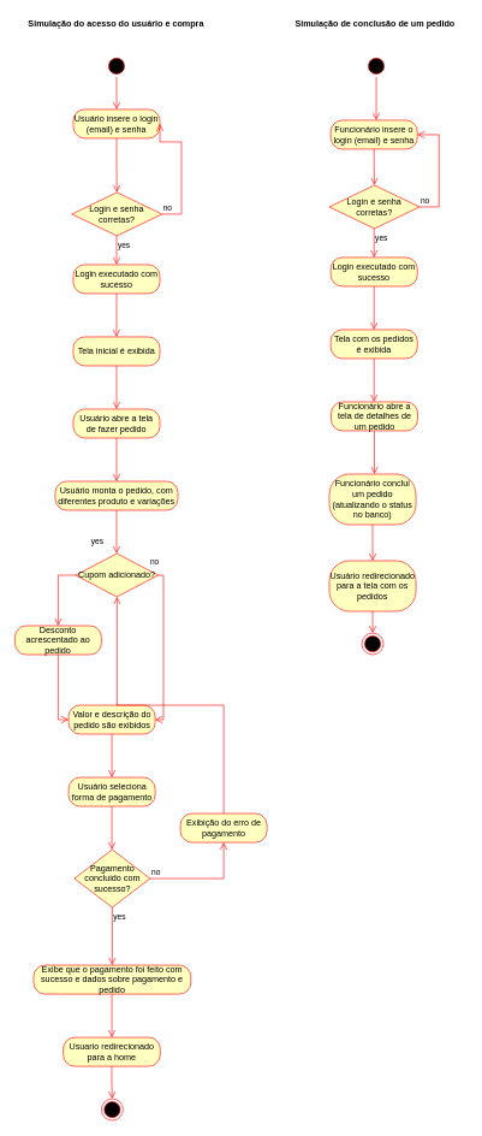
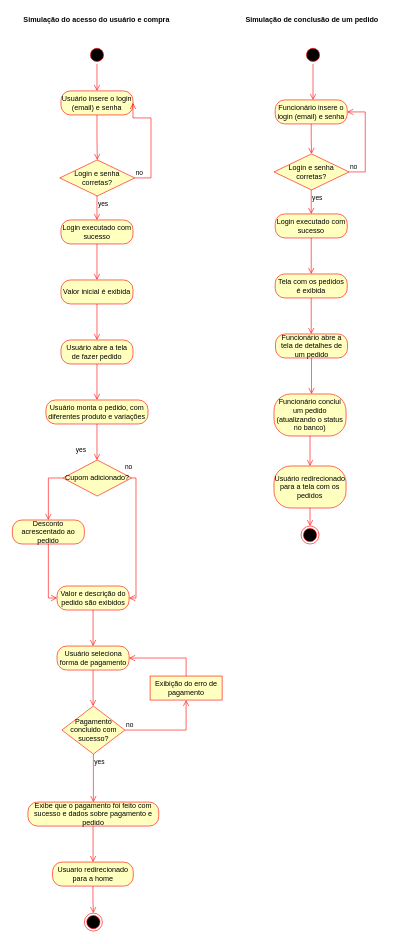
  <mxCell id="0" />
  <mxCell id="1" parent="0" />
  <mxCell id="2" value="" style="ellipse;html=1;shape=startState;fillColor=#000000;strokeColor=#ff0000;" parent="1" vertex="1"><mxGeometry x="146" y="76" width="30" height="30" as="geometry" /></mxCell>
  <mxCell id="3" value="" style="edgeStyle=orthogonalEdgeStyle;html=1;verticalAlign=bottom;endArrow=open;endSize=8;strokeColor=#ff0000;rounded=0;entryX=0.5;entryY=0;entryDx=0;entryDy=0;" parent="1" source="2" target="4" edge="1"><mxGeometry relative="1" as="geometry"><mxPoint x="161" y="166" as="targetPoint" /></mxGeometry></mxCell>
  <mxCell id="4" value="Usuário insere o login (email) e senha" style="rounded=1;whiteSpace=wrap;html=1;arcSize=40;fontColor=#000000;fillColor=#ffffc0;strokeColor=#ff0000;" parent="1" vertex="1"><mxGeometry x="101" y="151" width="120" height="40" as="geometry" /></mxCell>
  <mxCell id="5" value="" style="edgeStyle=orthogonalEdgeStyle;html=1;verticalAlign=bottom;endArrow=open;endSize=8;strokeColor=#ff0000;rounded=0;entryX=0.5;entryY=0;entryDx=0;entryDy=0;" parent="1" source="4" target="6" edge="1"><mxGeometry relative="1" as="geometry"><mxPoint x="161" y="256" as="targetPoint" /></mxGeometry></mxCell>
  <mxCell id="6" value="Login e senha corretas?" style="rhombus;whiteSpace=wrap;html=1;fontColor=#000000;fillColor=#ffffc0;strokeColor=#ff0000;" parent="1" vertex="1"><mxGeometry x="99" y="266" width="125" height="60" as="geometry" /></mxCell>
  <mxCell id="7" value="no" style="edgeStyle=orthogonalEdgeStyle;html=1;align=left;verticalAlign=bottom;endArrow=open;endSize=8;strokeColor=#ff0000;rounded=0;entryX=1;entryY=0.5;entryDx=0;entryDy=0;exitX=1;exitY=0.5;exitDx=0;exitDy=0;" parent="1" source="6" target="4" edge="1"><mxGeometry x="-1" relative="1" as="geometry"><mxPoint x="301" y="286" as="targetPoint" /><Array as="points"><mxPoint x="251" y="296" /><mxPoint x="251" y="196" /></Array></mxGeometry></mxCell>
  <mxCell id="8" value="yes" style="edgeStyle=orthogonalEdgeStyle;html=1;align=left;verticalAlign=top;endArrow=open;endSize=8;strokeColor=#ff0000;rounded=0;" parent="1" source="6" edge="1"><mxGeometry x="-1" relative="1" as="geometry"><mxPoint x="161" y="366" as="targetPoint" /></mxGeometry></mxCell>
  <mxCell id="9" value="Login executado com sucesso" style="rounded=1;whiteSpace=wrap;html=1;arcSize=40;fontColor=#000000;fillColor=#ffffc0;strokeColor=#ff0000;" parent="1" vertex="1"><mxGeometry x="101" y="366" width="120" height="40" as="geometry" /></mxCell>
  <mxCell id="10" value="" style="edgeStyle=orthogonalEdgeStyle;html=1;verticalAlign=bottom;endArrow=open;endSize=8;strokeColor=#ff0000;rounded=0;" parent="1" source="9" edge="1"><mxGeometry relative="1" as="geometry"><mxPoint x="161" y="466" as="targetPoint" /></mxGeometry></mxCell>
- <mxCell id="11" value="Tela inicial é exibida" style="rounded=1;whiteSpace=wrap;html=1;arcSize=40;fontColor=#000000;fillColor=#ffffc0;strokeColor=#ff0000;" parent="1" vertex="1"><mxGeometry x="101" y="466" width="120" height="40" as="geometry" /></mxCell>
+ <mxCell id="11" value="Valor inicial é exibida" style="rounded=1;whiteSpace=wrap;html=1;arcSize=40;fontColor=#000000;fillColor=#ffffc0;strokeColor=#ff0000;" parent="1" vertex="1"><mxGeometry x="101" y="466" width="120" height="40" as="geometry" /></mxCell>
  <mxCell id="12" value="" style="edgeStyle=orthogonalEdgeStyle;html=1;verticalAlign=bottom;endArrow=open;endSize=8;strokeColor=#ff0000;rounded=0;" parent="1" source="11" edge="1"><mxGeometry relative="1" as="geometry"><mxPoint x="161" y="566" as="targetPoint" /></mxGeometry></mxCell>
  <mxCell id="13" value="Usuário abre a tela de fazer pedido" style="rounded=1;whiteSpace=wrap;html=1;arcSize=40;fontColor=#000000;fillColor=#ffffc0;strokeColor=#ff0000;" parent="1" vertex="1"><mxGeometry x="101" y="566" width="120" height="40" as="geometry" /></mxCell>
  <mxCell id="14" value="" style="edgeStyle=orthogonalEdgeStyle;html=1;verticalAlign=bottom;endArrow=open;endSize=8;strokeColor=#ff0000;rounded=0;" parent="1" source="13" edge="1"><mxGeometry relative="1" as="geometry"><mxPoint x="161" y="666" as="targetPoint" /></mxGeometry></mxCell>
  <mxCell id="15" value="Usuário monta o pedido, com diferentes produto e variações" style="rounded=1;whiteSpace=wrap;html=1;arcSize=40;fontColor=#000000;fillColor=#ffffc0;strokeColor=#ff0000;" parent="1" vertex="1"><mxGeometry x="76" y="666" width="170" height="40" as="geometry" /></mxCell>
  <mxCell id="16" value="" style="edgeStyle=orthogonalEdgeStyle;html=1;verticalAlign=bottom;endArrow=open;endSize=8;strokeColor=#ff0000;rounded=0;" parent="1" source="15" edge="1"><mxGeometry relative="1" as="geometry"><mxPoint x="161" y="766" as="targetPoint" /></mxGeometry></mxCell>
  <mxCell id="17" value="Valor e descrição do pedido são exibidos" style="rounded=1;whiteSpace=wrap;html=1;arcSize=40;fontColor=#000000;fillColor=#ffffc0;strokeColor=#ff0000;" parent="1" vertex="1"><mxGeometry x="94.5" y="976" width="120" height="40" as="geometry" /></mxCell>
  <mxCell id="18" value="" style="edgeStyle=orthogonalEdgeStyle;html=1;verticalAlign=bottom;endArrow=open;endSize=8;strokeColor=#ff0000;rounded=0;" parent="1" source="17" edge="1"><mxGeometry relative="1" as="geometry"><mxPoint x="154.5" y="1076" as="targetPoint" /></mxGeometry></mxCell>
  <mxCell id="19" value="Usuário seleciona forma de pagamento" style="rounded=1;whiteSpace=wrap;html=1;arcSize=40;fontColor=#000000;fillColor=#ffffc0;strokeColor=#ff0000;" parent="1" vertex="1"><mxGeometry x="94.5" y="1076" width="120" height="40" as="geometry" /></mxCell>
  <mxCell id="20" value="" style="edgeStyle=orthogonalEdgeStyle;html=1;verticalAlign=bottom;endArrow=open;endSize=8;strokeColor=#ff0000;rounded=0;" parent="1" source="19" edge="1"><mxGeometry relative="1" as="geometry"><mxPoint x="154.5" y="1176" as="targetPoint" /></mxGeometry></mxCell>
  <mxCell id="21" value="Pagamento concluido com sucesso?" style="rhombus;whiteSpace=wrap;html=1;fontColor=#000000;fillColor=#ffffc0;strokeColor=#ff0000;" parent="1" vertex="1"><mxGeometry x="102.5" y="1176" width="105" height="80" as="geometry" /></mxCell>
  <mxCell id="22" value="no" style="edgeStyle=orthogonalEdgeStyle;html=1;align=left;verticalAlign=bottom;endArrow=open;endSize=8;strokeColor=#ff0000;rounded=0;exitX=1;exitY=0.5;exitDx=0;exitDy=0;" parent="1" source="21" target="24" edge="1"><mxGeometry x="-1" relative="1" as="geometry"><mxPoint x="289.5" y="1196" as="targetPoint" /><Array as="points"><mxPoint x="309.5" y="1216" /></Array></mxGeometry></mxCell>
  <mxCell id="23" value="yes" style="edgeStyle=orthogonalEdgeStyle;html=1;align=left;verticalAlign=top;endArrow=open;endSize=8;strokeColor=#ff0000;rounded=0;entryX=0.5;entryY=0;entryDx=0;entryDy=0;" parent="1" source="21" edge="1" target="26"><mxGeometry x="-1" relative="1" as="geometry"><mxPoint x="154.5" y="1276" as="targetPoint" /></mxGeometry></mxCell>
- <mxCell id="24" value="Exibição do erro de pagamento" style="rounded=1;whiteSpace=wrap;html=1;arcSize=40;fontColor=#000000;fillColor=#ffffc0;strokeColor=#ff0000;" parent="1" vertex="1"><mxGeometry x="249.5" y="1126" width="120" height="40" as="geometry" /></mxCell>
- <mxCell id="25" value="" style="edgeStyle=orthogonalEdgeStyle;html=1;verticalAlign=bottom;endArrow=open;endSize=8;strokeColor=#ff0000;rounded=0;exitX=0.5;exitY=0;exitDx=0;exitDy=0;" parent="1" source="24" target="51" edge="1"><mxGeometry relative="1" as="geometry"><mxPoint x="164.5" y="1186" as="targetPoint" /><mxPoint x="164.5" y="1126" as="sourcePoint" /></mxGeometry></mxCell>
+ <mxCell id="24" value="Exibição do erro de pagamento" style="whiteSpace=wrap;html=1;arcSize=40;fontColor=#000000;fillColor=#ffffc0;strokeColor=#ff0000;rounded=0;" parent="1" vertex="1"><mxGeometry x="249.5" y="1126" width="120" height="40" as="geometry" /></mxCell>
+ <mxCell id="25" value="" style="edgeStyle=orthogonalEdgeStyle;html=1;verticalAlign=bottom;endArrow=open;endSize=8;strokeColor=#ff0000;rounded=0;exitX=0.5;exitY=0;exitDx=0;exitDy=0;entryX=1;entryY=0.5;entryDx=0;entryDy=0;" parent="1" source="24" target="19" edge="1"><mxGeometry relative="1" as="geometry"><mxPoint x="164.5" y="1186" as="targetPoint" /><mxPoint x="164.5" y="1126" as="sourcePoint" /></mxGeometry></mxCell>
  <mxCell id="26" value="Exibe que o pagamento foi feito com sucesso e dados sobre pagamento e pedido" style="rounded=1;whiteSpace=wrap;html=1;arcSize=40;fontColor=#000000;fillColor=#ffffc0;strokeColor=#ff0000;" parent="1" vertex="1"><mxGeometry x="46" y="1336" width="218" height="40" as="geometry" /></mxCell>
  <mxCell id="27" value="" style="edgeStyle=orthogonalEdgeStyle;html=1;verticalAlign=bottom;endArrow=open;endSize=8;strokeColor=#ff0000;rounded=0;" parent="1" source="26" edge="1"><mxGeometry relative="1" as="geometry"><mxPoint x="154.5" y="1436" as="targetPoint" /></mxGeometry></mxCell>
  <mxCell id="28" value="Usuario redirecionado para a home" style="rounded=1;whiteSpace=wrap;html=1;arcSize=40;fontColor=#000000;fillColor=#ffffc0;strokeColor=#ff0000;" parent="1" vertex="1"><mxGeometry x="87" y="1436" width="134.5" height="40" as="geometry" /></mxCell>
  <mxCell id="29" value="" style="edgeStyle=orthogonalEdgeStyle;html=1;verticalAlign=bottom;endArrow=open;endSize=8;strokeColor=#ff0000;rounded=0;" parent="1" source="28" target="30" edge="1"><mxGeometry relative="1" as="geometry"><mxPoint x="155" y="1536" as="targetPoint" /></mxGeometry></mxCell>
  <mxCell id="30" value="" style="ellipse;html=1;shape=endState;fillColor=#000000;strokeColor=#ff0000;" parent="1" vertex="1"><mxGeometry x="140" y="1521" width="30" height="30" as="geometry" /></mxCell>
  <mxCell id="31" value="" style="ellipse;html=1;shape=startState;fillColor=#000000;strokeColor=#ff0000;" parent="1" vertex="1"><mxGeometry x="506" y="76" width="30" height="30" as="geometry" /></mxCell>
  <mxCell id="32" value="" style="edgeStyle=orthogonalEdgeStyle;html=1;verticalAlign=bottom;endArrow=open;endSize=8;strokeColor=#ff0000;rounded=0;" parent="1" source="31" edge="1"><mxGeometry relative="1" as="geometry"><mxPoint x="521" y="166" as="targetPoint" /></mxGeometry></mxCell>
  <mxCell id="33" value="Simulação do acesso do usuário e compra" style="text;align=center;fontStyle=1;verticalAlign=middle;spacingLeft=3;spacingRight=3;strokeColor=none;rotatable=0;points=[[0,0.5],[1,0.5]];portConstraint=eastwest;html=1;" parent="1" vertex="1"><mxGeometry x="32.75" y="20" width="254.5" height="26" as="geometry" /></mxCell>
  <mxCell id="34" value="Funcionário insere o login (email) e senha" style="rounded=1;whiteSpace=wrap;html=1;arcSize=40;fontColor=#000000;fillColor=#ffffc0;strokeColor=#ff0000;" parent="1" vertex="1"><mxGeometry x="458" y="166" width="120" height="40" as="geometry" /></mxCell>
  <mxCell id="35" value="" style="edgeStyle=orthogonalEdgeStyle;html=1;verticalAlign=bottom;endArrow=open;endSize=8;strokeColor=#ff0000;rounded=0;entryX=0.5;entryY=0;entryDx=0;entryDy=0;" parent="1" source="34" target="36" edge="1"><mxGeometry relative="1" as="geometry"><mxPoint x="518" y="246" as="targetPoint" /></mxGeometry></mxCell>
  <mxCell id="36" value="Login e senha corretas?" style="rhombus;whiteSpace=wrap;html=1;fontColor=#000000;fillColor=#ffffc0;strokeColor=#ff0000;" parent="1" vertex="1"><mxGeometry x="456" y="256" width="125" height="60" as="geometry" /></mxCell>
  <mxCell id="37" value="no" style="edgeStyle=orthogonalEdgeStyle;html=1;align=left;verticalAlign=bottom;endArrow=open;endSize=8;strokeColor=#ff0000;rounded=0;entryX=1;entryY=0.5;entryDx=0;entryDy=0;exitX=1;exitY=0.5;exitDx=0;exitDy=0;" parent="1" source="36" target="34" edge="1"><mxGeometry x="-1" relative="1" as="geometry"><mxPoint x="658" y="276" as="targetPoint" /><Array as="points"><mxPoint x="608" y="286" /><mxPoint x="608" y="186" /></Array></mxGeometry></mxCell>
  <mxCell id="38" value="yes" style="edgeStyle=orthogonalEdgeStyle;html=1;align=left;verticalAlign=top;endArrow=open;endSize=8;strokeColor=#ff0000;rounded=0;" parent="1" source="36" edge="1"><mxGeometry x="-1" relative="1" as="geometry"><mxPoint x="518" y="356" as="targetPoint" /></mxGeometry></mxCell>
  <mxCell id="39" value="Login executado com sucesso" style="rounded=1;whiteSpace=wrap;html=1;arcSize=40;fontColor=#000000;fillColor=#ffffc0;strokeColor=#ff0000;" parent="1" vertex="1"><mxGeometry x="458" y="356" width="120" height="40" as="geometry" /></mxCell>
  <mxCell id="40" value="" style="edgeStyle=orthogonalEdgeStyle;html=1;verticalAlign=bottom;endArrow=open;endSize=8;strokeColor=#ff0000;rounded=0;" parent="1" source="39" edge="1"><mxGeometry relative="1" as="geometry"><mxPoint x="518" y="456" as="targetPoint" /></mxGeometry></mxCell>
  <mxCell id="41" value="Tela com os pedidos é exibida" style="rounded=1;whiteSpace=wrap;html=1;arcSize=40;fontColor=#000000;fillColor=#ffffc0;strokeColor=#ff0000;" parent="1" vertex="1"><mxGeometry x="458" y="456" width="120" height="40" as="geometry" /></mxCell>
  <mxCell id="42" value="" style="edgeStyle=orthogonalEdgeStyle;html=1;verticalAlign=bottom;endArrow=open;endSize=8;strokeColor=#ff0000;rounded=0;" parent="1" source="41" edge="1"><mxGeometry relative="1" as="geometry"><mxPoint x="518" y="556" as="targetPoint" /></mxGeometry></mxCell>
  <mxCell id="43" value="Funcionário abre a tela de detalhes de um pedido" style="rounded=1;whiteSpace=wrap;html=1;arcSize=40;fontColor=#000000;fillColor=#ffffc0;strokeColor=#ff0000;" parent="1" vertex="1"><mxGeometry x="458.5" y="556" width="120" height="40" as="geometry" /></mxCell>
  <mxCell id="44" value="" style="edgeStyle=orthogonalEdgeStyle;html=1;verticalAlign=bottom;endArrow=open;endSize=8;strokeColor=#ff0000;rounded=0;" parent="1" source="43" edge="1"><mxGeometry relative="1" as="geometry"><mxPoint x="518.5" y="656" as="targetPoint" /></mxGeometry></mxCell>
  <mxCell id="45" value="Funcionário conclui um pedido (atualizando o status no banco)" style="rounded=1;whiteSpace=wrap;html=1;arcSize=40;fontColor=#000000;fillColor=#ffffc0;strokeColor=#ff0000;" parent="1" vertex="1"><mxGeometry x="456" y="656" width="120" height="70" as="geometry" /></mxCell>
  <mxCell id="46" value="Usuário redirecionado para a tela com os pedidos" style="rounded=1;whiteSpace=wrap;html=1;arcSize=40;fontColor=#000000;fillColor=#ffffc0;strokeColor=#ff0000;" parent="1" vertex="1"><mxGeometry x="456" y="776" width="120" height="70" as="geometry" /></mxCell>
  <mxCell id="47" value="" style="edgeStyle=orthogonalEdgeStyle;html=1;verticalAlign=bottom;endArrow=open;endSize=8;strokeColor=#ff0000;rounded=0;" parent="1" source="46" edge="1"><mxGeometry relative="1" as="geometry"><mxPoint x="516" y="876" as="targetPoint" /></mxGeometry></mxCell>
  <mxCell id="48" value="" style="edgeStyle=orthogonalEdgeStyle;html=1;verticalAlign=bottom;endArrow=open;endSize=8;strokeColor=#ff0000;rounded=0;exitX=0.5;exitY=1;exitDx=0;exitDy=0;" parent="1" source="45" edge="1"><mxGeometry relative="1" as="geometry"><mxPoint x="516" y="776" as="targetPoint" /><mxPoint x="526" y="826" as="sourcePoint" /></mxGeometry></mxCell>
  <mxCell id="49" value="" style="ellipse;html=1;shape=endState;fillColor=#000000;strokeColor=#ff0000;" vertex="1" parent="1"><mxGeometry x="501" y="876" width="30" height="30" as="geometry" /></mxCell>
  <mxCell id="50" value="Simulação de conclusão de um pedido" style="text;align=center;fontStyle=1;verticalAlign=middle;spacingLeft=3;spacingRight=3;strokeColor=none;rotatable=0;points=[[0,0.5],[1,0.5]];portConstraint=eastwest;html=1;" vertex="1" parent="1"><mxGeometry x="391.25" y="20" width="254.5" height="26" as="geometry" /></mxCell>
  <mxCell id="51" value="Cupom adicionado?" style="rhombus;whiteSpace=wrap;html=1;fontColor=#000000;fillColor=#ffffc0;strokeColor=#ff0000;" vertex="1" parent="1"><mxGeometry x="104.25" y="766" width="114.5" height="60" as="geometry" /></mxCell>
  <mxCell id="52" value="no" style="edgeStyle=orthogonalEdgeStyle;html=1;align=left;verticalAlign=bottom;endArrow=open;endSize=8;strokeColor=#ff0000;rounded=0;exitX=1;exitY=0.5;exitDx=0;exitDy=0;" edge="1" source="51" parent="1" target="17"><mxGeometry x="-1" y="16" relative="1" as="geometry"><mxPoint x="226" y="866" as="targetPoint" /><Array as="points"><mxPoint x="226" y="796" /><mxPoint x="226" y="996" /></Array><mxPoint x="-13" y="6" as="offset" /></mxGeometry></mxCell>
  <mxCell id="53" value="yes" style="edgeStyle=orthogonalEdgeStyle;html=1;align=left;verticalAlign=top;endArrow=open;endSize=8;strokeColor=#ff0000;rounded=0;exitX=0;exitY=0.5;exitDx=0;exitDy=0;entryX=0.5;entryY=0;entryDx=0;entryDy=0;" edge="1" source="51" parent="1" target="54"><mxGeometry x="-0.793" y="-30" relative="1" as="geometry"><mxPoint x="96" y="866" as="targetPoint" /><Array as="points"><mxPoint x="80" y="796" /></Array><mxPoint x="30" y="-30" as="offset" /></mxGeometry></mxCell>
  <mxCell id="54" value="Desconto acrescentado ao pedido" style="rounded=1;whiteSpace=wrap;html=1;arcSize=40;fontColor=#000000;fillColor=#ffffc0;strokeColor=#ff0000;" vertex="1" parent="1"><mxGeometry x="20" y="866" width="120" height="40" as="geometry" /></mxCell>
  <mxCell id="55" value="" style="edgeStyle=orthogonalEdgeStyle;html=1;verticalAlign=bottom;endArrow=open;endSize=8;strokeColor=#ff0000;rounded=0;entryX=0;entryY=0.5;entryDx=0;entryDy=0;" edge="1" source="54" parent="1" target="17"><mxGeometry relative="1" as="geometry"><mxPoint x="96" y="966" as="targetPoint" /></mxGeometry></mxCell>
